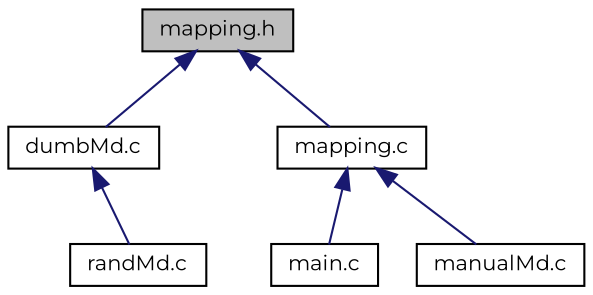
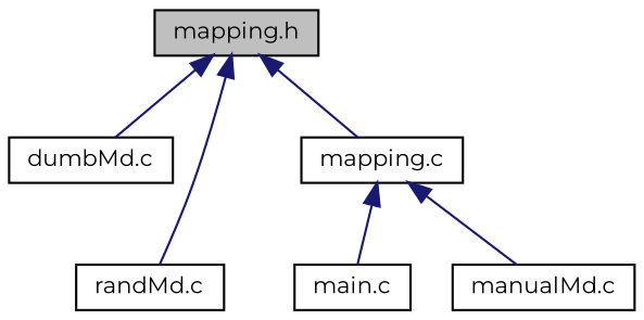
  digraph {
    fontname=Montserrat
    node [color=black fillcolor=white fontname=Montserrat fontsize=10 shape=record style=filled]
    edge [color=midnightblue dir=back fontname=Montserrat fontsize=10 labelfontname=Helvetica labelfontsize=10 style=solid]
    n1 [fillcolor=grey75 fontcolor=black height=0.2 label="mapping.h" width=0.4]
    n2 [height=0.2 label="dumbMd.c" width=0.4]
    n3 [height=0.2 label="mapping.c" width=0.4]
    n4 [height=0.2 label="randMd.c" width=0.4]
    n5 [height=0.2 label="main.c" width=0.4]
    n6 [height=0.2 label="manualMd.c" width=0.4]
    n1 -> n2
    n1 -> n3
-   n2 -> n4
+   n1 -> n4
    n3 -> n5
    n3 -> n6
  }
